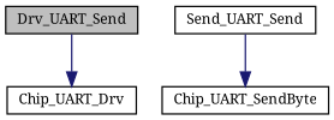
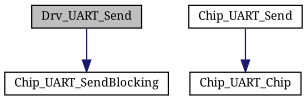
  digraph {
    fontname="Noto Serif"
    rankdir=TB
    node [color=black fillcolor=white fontname="Noto Serif" fontsize=10 shape=record style=filled]
    edge [color=midnightblue fontname="Noto Serif" fontsize=10 labelfontname=FreeSans labelfontsize=10 style=solid]
    n1 [fillcolor=grey75 fontcolor=black height=0.2 label=Drv_UART_Send width=0.4]
-   n2 [height=0.2 label=Chip_UART_Drv width=0.4]
-   n3 [height=0.2 label=Send_UART_Send width=0.4]
-   n4 [height=0.2 label=Chip_UART_SendByte width=0.4]
+   n2 [height=0.2 label=Chip_UART_SendBlocking width=0.4]
+   n3 [height=0.2 label=Chip_UART_Send width=0.4]
+   n4 [height=0.2 label=Chip_UART_Chip width=0.4]
    n1 -> n2
    n3 -> n4
  }
